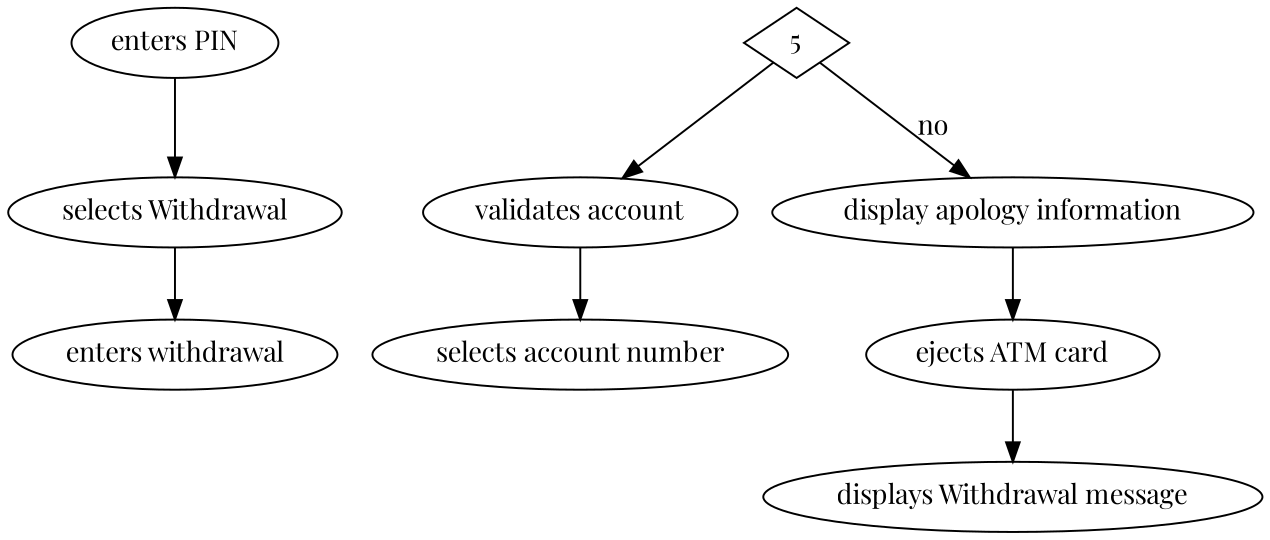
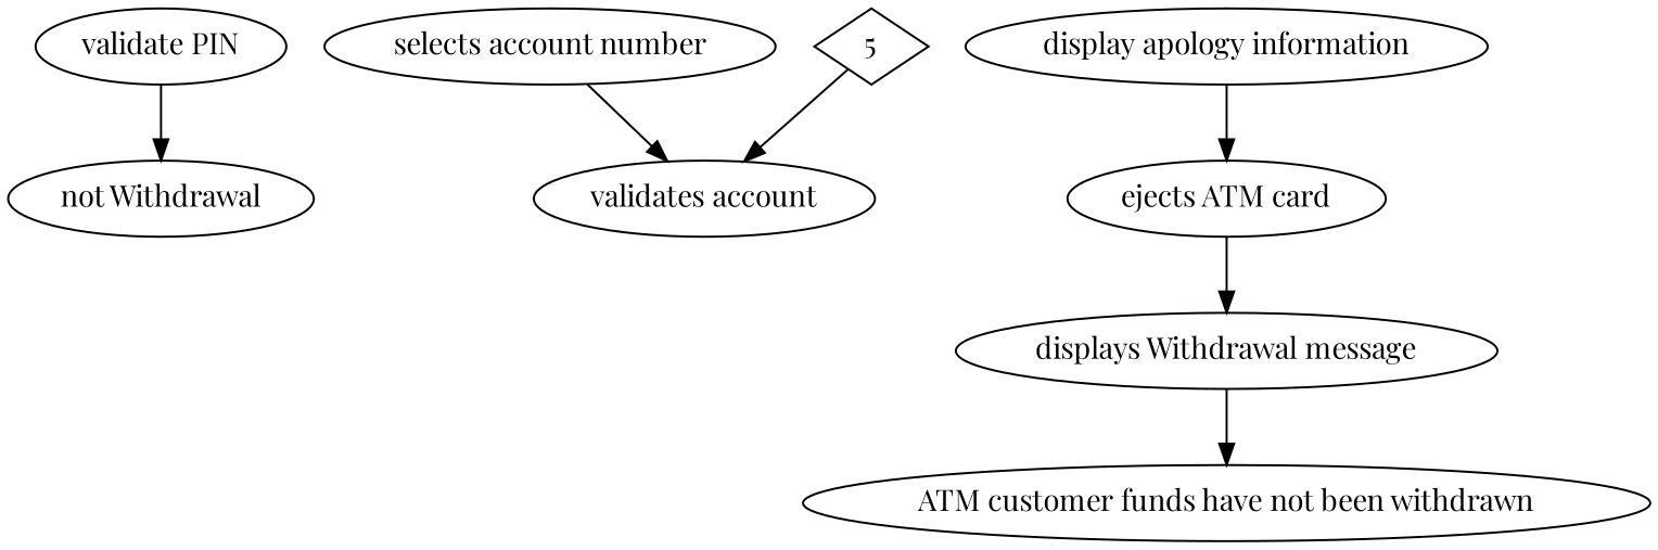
  digraph {
    fontname="Playfair Display"
    node [fontname="Playfair Display" type=System]
    edge [fontname="Playfair Display" type=D]
-   n1 [label="enters PIN" type=Pre]
-   n2 [label="selects Withdrawal" type=customer]
-   n3 [label="enters withdrawal" type=customer]
+   n1 [label="validate PIN" type=Pre]
+   n2 [label="not Withdrawal" type=customer]
    n4 [label="selects account number" type=customer]
    n5 [label="validates account"]
    5 [shape=diamond type=C]
    n7 [label="display apology information"]
    n8 [label="ejects ATM card"]
    n9 [label="displays Withdrawal message"]
+   n10 [label="ATM customer funds have not been withdrawn" type=Post]
    n1 -> n2
-   n2 -> n3
-   n5 -> n4
+   n4 -> n5
    5 -> n5
-   5 -> n7 [label=no type=C]
    n7 -> n8
    n8 -> n9
+   n9 -> n10
  }
